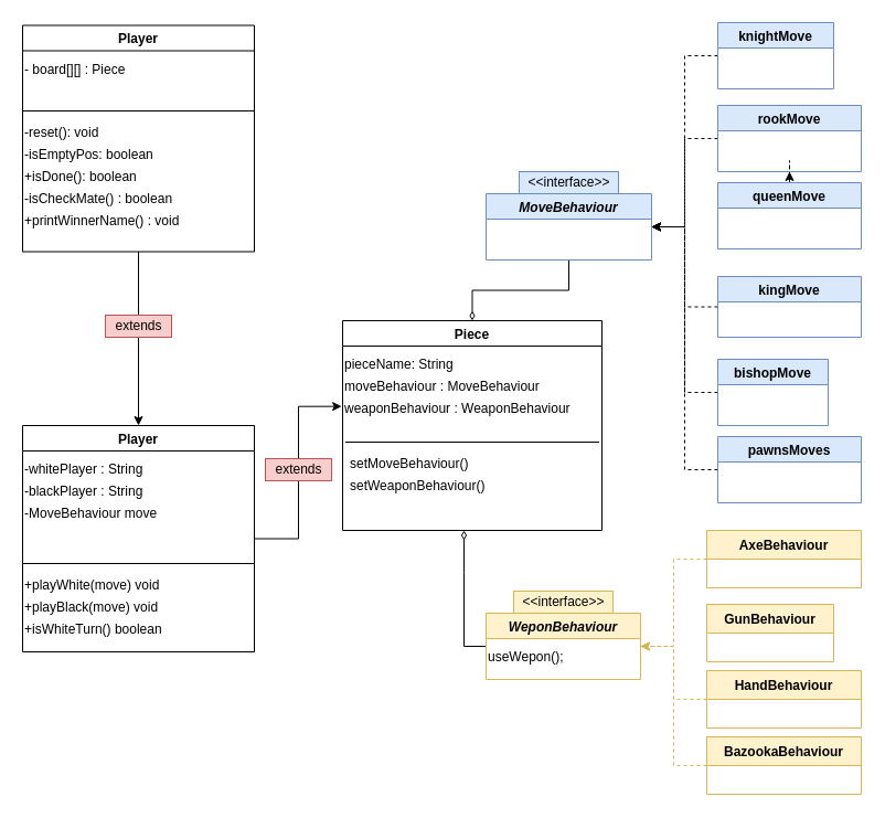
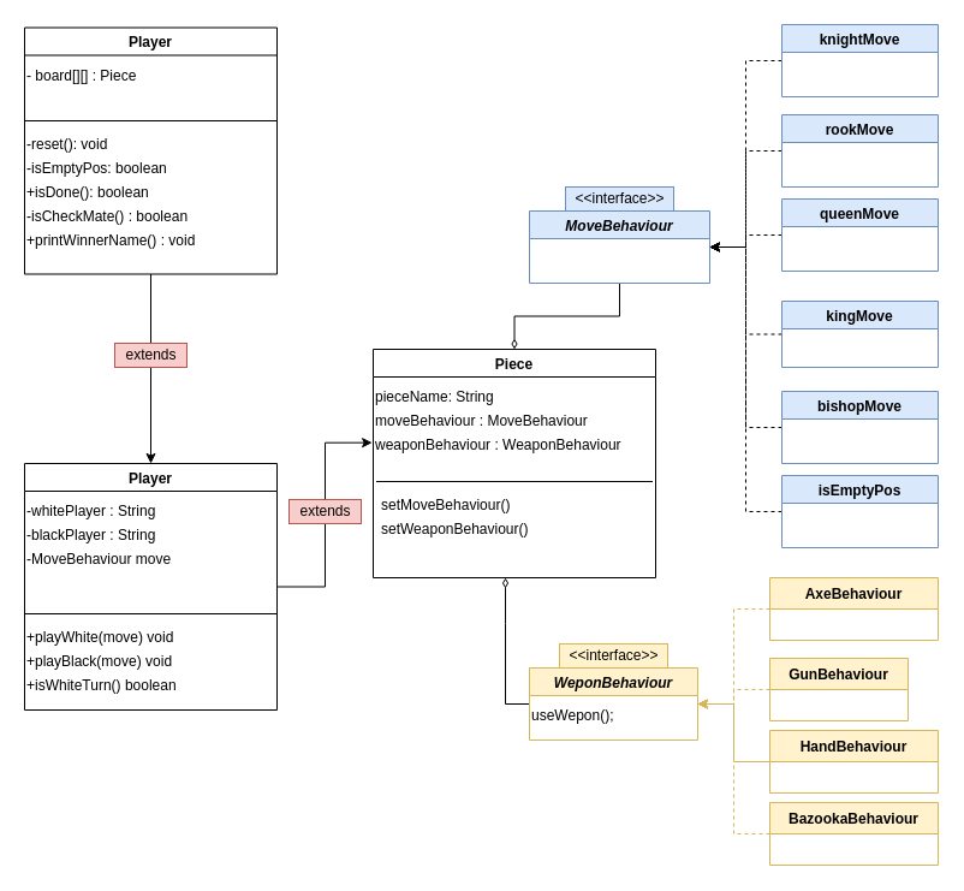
  <mxCell id="0" />
  <mxCell id="1" parent="0" />
  <mxCell id="2" style="edgeStyle=orthogonalEdgeStyle;rounded=0;orthogonalLoop=1;jettySize=auto;html=1;entryX=-0.004;entryY=0.383;entryDx=0;entryDy=0;entryPerimeter=0;fontColor=#000000;endArrow=classic;endFill=1;horizontal=1;" edge="1" parent="1" source="3" target="30"><mxGeometry relative="1" as="geometry" /></mxCell>
  <mxCell id="3" value="Player" style="swimlane;fontStyle=1;startSize=23;" vertex="1" parent="1"><mxGeometry x="20" y="385" width="210" height="205" as="geometry" /></mxCell>
  <mxCell id="4" value="-whitePlayer : String" style="text;html=1;align=left;verticalAlign=middle;resizable=0;points=[];autosize=1;strokeColor=none;fillColor=none;" vertex="1" parent="3"><mxGeometry y="30" width="120" height="20" as="geometry" /></mxCell>
  <mxCell id="5" value="-blackPlayer : String" style="text;html=1;align=left;verticalAlign=middle;resizable=0;points=[];autosize=1;strokeColor=none;fillColor=none;" vertex="1" parent="3"><mxGeometry y="50" width="120" height="20" as="geometry" /></mxCell>
  <mxCell id="6" value="-MoveBehaviour move" style="text;html=1;align=left;verticalAlign=middle;resizable=0;points=[];autosize=1;strokeColor=none;fillColor=none;" vertex="1" parent="3"><mxGeometry y="70" width="140" height="20" as="geometry" /></mxCell>
  <mxCell id="7" value="" style="endArrow=none;html=1;rounded=0;" edge="1" parent="3"><mxGeometry width="50" height="50" relative="1" as="geometry"><mxPoint y="125" as="sourcePoint" /><mxPoint x="210" y="125" as="targetPoint" /></mxGeometry></mxCell>
  <mxCell id="8" value="+playWhite(move) void" style="text;html=1;align=left;verticalAlign=middle;resizable=0;points=[];autosize=1;strokeColor=none;fillColor=none;" vertex="1" parent="3"><mxGeometry y="135" width="140" height="20" as="geometry" /></mxCell>
  <mxCell id="9" value="+playBlack(move) void" style="text;html=1;align=left;verticalAlign=middle;resizable=0;points=[];autosize=1;strokeColor=none;fillColor=none;" vertex="1" parent="3"><mxGeometry y="155" width="140" height="20" as="geometry" /></mxCell>
  <mxCell id="10" value="+isWhiteTurn() boolean" style="text;html=1;align=left;verticalAlign=middle;resizable=0;points=[];autosize=1;strokeColor=none;fillColor=none;" vertex="1" parent="3"><mxGeometry y="175" width="140" height="20" as="geometry" /></mxCell>
  <mxCell id="11" style="edgeStyle=orthogonalEdgeStyle;rounded=0;orthogonalLoop=1;jettySize=auto;html=1;entryX=0.5;entryY=0;entryDx=0;entryDy=0;fontColor=#000000;endArrow=diamondThin;endFill=0;" edge="1" parent="1" source="12" target="27"><mxGeometry relative="1" as="geometry" /></mxCell>
  <mxCell id="12" value="MoveBehaviour" style="swimlane;fontStyle=3;fillColor=#dae8fc;strokeColor=#6c8ebf;" vertex="1" parent="1"><mxGeometry x="440" y="175" width="150" height="60" as="geometry" /></mxCell>
  <mxCell id="13" style="edgeStyle=orthogonalEdgeStyle;rounded=0;orthogonalLoop=1;jettySize=auto;html=1;fontColor=#000000;endArrow=diamondThin;endFill=0;" edge="1" parent="1" source="14"><mxGeometry relative="1" as="geometry"><mxPoint x="420" y="480" as="targetPoint" /></mxGeometry></mxCell>
  <mxCell id="14" value="WeponBehaviour" style="swimlane;fontStyle=3;fillColor=#fff2cc;strokeColor=#d6b656;" vertex="1" parent="1"><mxGeometry x="440" y="555" width="140" height="60" as="geometry" /></mxCell>
  <mxCell id="15" value="useWepon();" style="text;html=1;align=left;verticalAlign=middle;resizable=0;points=[];autosize=1;" vertex="1" parent="14"><mxGeometry y="30" width="80" height="20" as="geometry" /></mxCell>
  <mxCell id="16" value="&amp;lt;&amp;lt;interface&amp;gt;&amp;gt;" style="text;html=1;align=center;verticalAlign=middle;resizable=0;points=[];autosize=1;strokeColor=#d6b656;fillColor=#fff2cc;" vertex="1" parent="1"><mxGeometry x="465" y="535" width="90" height="20" as="geometry" /></mxCell>
  <mxCell id="17" style="edgeStyle=orthogonalEdgeStyle;rounded=0;orthogonalLoop=1;jettySize=auto;html=1;entryX=1;entryY=0.5;entryDx=0;entryDy=0;dashed=1;" edge="1" parent="1" source="18" target="12"><mxGeometry relative="1" as="geometry" /></mxCell>
  <mxCell id="18" value="kingMove" style="swimlane;fontStyle=1;startSize=23;fillColor=#dae8fc;strokeColor=#6c8ebf;" vertex="1" parent="1"><mxGeometry x="650" y="250" width="130" height="55" as="geometry" /></mxCell>
- <mxCell id="19" style="edgeStyle=orthogonalEdgeStyle;rounded=0;orthogonalLoop=1;jettySize=auto;html=1;dashed=1;" edge="1" parent="1" source="20" target="22"><mxGeometry relative="1" as="geometry" /></mxCell>
+ <mxCell id="19" style="edgeStyle=orthogonalEdgeStyle;rounded=0;orthogonalLoop=1;jettySize=auto;html=1;entryX=1;entryY=0.5;entryDx=0;entryDy=0;dashed=1;" edge="1" parent="1" source="20" target="12"><mxGeometry relative="1" as="geometry" /></mxCell>
  <mxCell id="20" value="queenMove" style="swimlane;fontStyle=1;fillColor=#dae8fc;strokeColor=#6c8ebf;" vertex="1" parent="1"><mxGeometry x="650" y="165" width="130" height="60" as="geometry" /></mxCell>
  <mxCell id="21" style="edgeStyle=orthogonalEdgeStyle;rounded=0;orthogonalLoop=1;jettySize=auto;html=1;entryX=1;entryY=0.5;entryDx=0;entryDy=0;dashed=1;" edge="1" parent="1" source="22" target="12"><mxGeometry relative="1" as="geometry" /></mxCell>
  <mxCell id="22" value="rookMove" style="swimlane;fontStyle=1;fillColor=#dae8fc;strokeColor=#6c8ebf;" vertex="1" parent="1"><mxGeometry x="650" y="95" width="130" height="60" as="geometry" /></mxCell>
  <mxCell id="23" style="edgeStyle=orthogonalEdgeStyle;rounded=0;orthogonalLoop=1;jettySize=auto;html=1;entryX=1;entryY=0.5;entryDx=0;entryDy=0;dashed=1;" edge="1" parent="1" source="24" target="12"><mxGeometry relative="1" as="geometry" /></mxCell>
- <mxCell id="24" value="knightMove" style="swimlane;fontStyle=1;fillColor=#dae8fc;strokeColor=#6c8ebf;" vertex="1" parent="1"><mxGeometry x="650" y="20" width="105" height="60" as="geometry" /></mxCell>
+ <mxCell id="24" value="knightMove" style="swimlane;fontStyle=1;fillColor=#dae8fc;strokeColor=#6c8ebf;" vertex="1" parent="1"><mxGeometry x="650" y="20" width="130" height="60" as="geometry" /></mxCell>
  <mxCell id="25" style="edgeStyle=orthogonalEdgeStyle;rounded=0;orthogonalLoop=1;jettySize=auto;html=1;entryX=1;entryY=0.5;entryDx=0;entryDy=0;dashed=1;" edge="1" parent="1" source="26" target="12"><mxGeometry relative="1" as="geometry" /></mxCell>
- <mxCell id="26" value="bishopMove" style="swimlane;fontStyle=1;fillColor=#dae8fc;strokeColor=#6c8ebf;" vertex="1" parent="1"><mxGeometry x="650" y="325" width="100" height="60" as="geometry" /></mxCell>
+ <mxCell id="26" value="bishopMove" style="swimlane;fontStyle=1;fillColor=#dae8fc;strokeColor=#6c8ebf;" vertex="1" parent="1"><mxGeometry x="650" y="325" width="130" height="60" as="geometry" /></mxCell>
  <mxCell id="27" value="Piece" style="swimlane;fontStyle=1" vertex="1" parent="1"><mxGeometry x="310" y="290" width="235" height="190" as="geometry" /></mxCell>
  <mxCell id="28" value="pieceName: String" style="text;html=1;align=left;verticalAlign=middle;resizable=0;points=[];autosize=1;strokeColor=none;fillColor=none;" vertex="1" parent="27"><mxGeometry y="30" width="110" height="20" as="geometry" /></mxCell>
  <mxCell id="29" value="moveBehaviour : MoveBehaviour&amp;nbsp;" style="text;html=1;align=left;verticalAlign=middle;resizable=0;points=[];autosize=1;strokeColor=none;fillColor=none;" vertex="1" parent="27"><mxGeometry y="50" width="200" height="20" as="geometry" /></mxCell>
  <mxCell id="30" value="weaponBehaviour : WeaponBehaviour&amp;nbsp;" style="text;html=1;align=left;verticalAlign=middle;resizable=0;points=[];autosize=1;strokeColor=none;fillColor=none;fontColor=#000000;" vertex="1" parent="27"><mxGeometry y="70" width="220" height="20" as="geometry" /></mxCell>
  <mxCell id="31" value="" style="line;strokeWidth=1;fillColor=none;align=left;verticalAlign=middle;spacingTop=-1;spacingLeft=3;spacingRight=3;rotatable=0;labelPosition=right;points=[];portConstraint=eastwest;fontColor=#000000;" vertex="1" parent="27"><mxGeometry x="2.5" y="106" width="230" height="8" as="geometry" /></mxCell>
  <mxCell id="32" value="setMoveBehaviour()" style="text;html=1;align=left;verticalAlign=middle;resizable=0;points=[];autosize=1;strokeColor=none;fillColor=none;fontColor=#000000;" vertex="1" parent="27"><mxGeometry x="5" y="120" width="120" height="20" as="geometry" /></mxCell>
  <mxCell id="33" value="setWeaponBehaviour()" style="text;html=1;align=left;verticalAlign=middle;resizable=0;points=[];autosize=1;strokeColor=none;fillColor=none;fontColor=#000000;" vertex="1" parent="27"><mxGeometry x="5" y="140" width="140" height="20" as="geometry" /></mxCell>
  <mxCell id="34" style="edgeStyle=orthogonalEdgeStyle;rounded=0;orthogonalLoop=1;jettySize=auto;html=1;entryX=1;entryY=0.5;entryDx=0;entryDy=0;dashed=1;fontColor=#000000;" edge="1" parent="1" source="35" target="12"><mxGeometry relative="1" as="geometry" /></mxCell>
- <mxCell id="35" value="pawnsMoves" style="swimlane;fontStyle=1;fillColor=#dae8fc;strokeColor=#6c8ebf;" vertex="1" parent="1"><mxGeometry x="650" y="395" width="130" height="60" as="geometry" /></mxCell>
+ <mxCell id="35" value="isEmptyPos" style="swimlane;fontStyle=1;fillColor=#dae8fc;strokeColor=#6c8ebf;" vertex="1" parent="1"><mxGeometry x="650" y="395" width="130" height="60" as="geometry" /></mxCell>
  <mxCell id="36" value="&amp;lt;&amp;lt;interface&amp;gt;&amp;gt;" style="text;html=1;align=center;verticalAlign=middle;resizable=0;points=[];autosize=1;strokeColor=#6c8ebf;fillColor=#dae8fc;" vertex="1" parent="1"><mxGeometry x="470" y="155" width="90" height="20" as="geometry" /></mxCell>
- <mxCell id="37" style="edgeStyle=orthogonalEdgeStyle;rounded=0;orthogonalLoop=1;jettySize=auto;html=1;entryX=1;entryY=0.5;entryDx=0;entryDy=0;dashed=1;fontColor=#000000;fillColor=#fff2cc;strokeColor=#d6b656;" edge="1" parent="1" source="38" target="14"><mxGeometry relative="1" as="geometry" /></mxCell>
+ <mxCell id="37" style="edgeStyle=orthogonalEdgeStyle;rounded=0;orthogonalLoop=1;jettySize=auto;html=1;entryX=1;entryY=0.5;entryDx=0;entryDy=0;dashed=0;fontColor=#000000;fillColor=#fff2cc;strokeColor=#d6b656;" edge="1" parent="1" source="38" target="14"><mxGeometry relative="1" as="geometry" /></mxCell>
  <mxCell id="38" value="HandBehaviour" style="swimlane;fontStyle=1;childLayout=stackLayout;horizontal=1;startSize=26;fillColor=#fff2cc;horizontalStack=0;resizeParent=1;resizeParentMax=0;resizeLast=0;collapsible=1;marginBottom=0;align=center;strokeColor=#d6b656;" vertex="1" parent="1"><mxGeometry x="640" y="607" width="140" height="52" as="geometry" /></mxCell>
+ <mxCell id="39" style="edgeStyle=orthogonalEdgeStyle;rounded=0;orthogonalLoop=1;jettySize=auto;html=1;entryX=1;entryY=0.5;entryDx=0;entryDy=0;dashed=1;fontColor=#000000;fillColor=#fff2cc;strokeColor=#d6b656;" edge="1" parent="1" source="40" target="14"><mxGeometry relative="1" as="geometry" /></mxCell>
  <mxCell id="40" value="GunBehaviour" style="swimlane;fontStyle=1;childLayout=stackLayout;horizontal=1;startSize=26;fillColor=#fff2cc;horizontalStack=0;resizeParent=1;resizeParentMax=0;resizeLast=0;collapsible=1;marginBottom=0;align=center;strokeColor=#d6b656;" vertex="1" parent="1"><mxGeometry x="640" y="547" width="115" height="52" as="geometry" /></mxCell>
  <mxCell id="41" style="edgeStyle=orthogonalEdgeStyle;rounded=0;orthogonalLoop=1;jettySize=auto;html=1;entryX=1;entryY=0.5;entryDx=0;entryDy=0;dashed=1;fontColor=#000000;fillColor=#fff2cc;strokeColor=#d6b656;" edge="1" parent="1" source="42" target="14"><mxGeometry relative="1" as="geometry" /></mxCell>
  <mxCell id="42" value="AxeBehaviour" style="swimlane;fontStyle=1;childLayout=stackLayout;horizontal=1;startSize=26;fillColor=#fff2cc;horizontalStack=0;resizeParent=1;resizeParentMax=0;resizeLast=0;collapsible=1;marginBottom=0;align=center;strokeColor=#d6b656;" vertex="1" parent="1"><mxGeometry x="640" y="480" width="140" height="52" as="geometry" /></mxCell>
  <mxCell id="43" style="edgeStyle=orthogonalEdgeStyle;rounded=0;orthogonalLoop=1;jettySize=auto;html=1;entryX=1;entryY=0.5;entryDx=0;entryDy=0;dashed=1;fontColor=#000000;fillColor=#fff2cc;strokeColor=#d6b656;" edge="1" parent="1" source="44" target="14"><mxGeometry relative="1" as="geometry" /></mxCell>
  <mxCell id="44" value="BazookaBehaviour" style="swimlane;fontStyle=1;childLayout=stackLayout;horizontal=1;startSize=26;fillColor=#fff2cc;horizontalStack=0;resizeParent=1;resizeParentMax=0;resizeLast=0;collapsible=1;marginBottom=0;align=center;strokeColor=#d6b656;" vertex="1" parent="1"><mxGeometry x="640" y="667" width="140" height="52" as="geometry" /></mxCell>
  <mxCell id="45" value="extends" style="text;html=1;align=center;verticalAlign=middle;resizable=0;points=[];autosize=1;strokeColor=#b85450;fillColor=#f8cecc;" vertex="1" parent="1"><mxGeometry x="240" y="415" width="60" height="20" as="geometry" /></mxCell>
  <mxCell id="46" style="edgeStyle=orthogonalEdgeStyle;rounded=0;orthogonalLoop=1;jettySize=auto;html=1;entryX=0.5;entryY=0;entryDx=0;entryDy=0;fontColor=#000000;endArrow=classic;endFill=1;" edge="1" parent="1" source="47" target="3"><mxGeometry relative="1" as="geometry" /></mxCell>
  <mxCell id="47" value="Player" style="swimlane;fontStyle=1;startSize=23;" vertex="1" parent="1"><mxGeometry x="20" y="22.5" width="210" height="205" as="geometry" /></mxCell>
  <mxCell id="48" value="- board[][] : Piece&amp;nbsp;" style="text;html=1;align=left;verticalAlign=middle;resizable=0;points=[];autosize=1;strokeColor=none;fillColor=none;" vertex="1" parent="47"><mxGeometry y="30" width="110" height="20" as="geometry" /></mxCell>
  <mxCell id="49" value="" style="endArrow=none;html=1;rounded=0;" edge="1" parent="47"><mxGeometry width="50" height="50" relative="1" as="geometry"><mxPoint y="77.5" as="sourcePoint" /><mxPoint x="210" y="77.5" as="targetPoint" /></mxGeometry></mxCell>
  <mxCell id="50" value="-reset(): void" style="text;html=1;align=left;verticalAlign=middle;resizable=0;points=[];autosize=1;strokeColor=none;fillColor=none;" vertex="1" parent="47"><mxGeometry y="87.5" width="80" height="20" as="geometry" /></mxCell>
  <mxCell id="51" value="-isEmptyPos: boolean" style="text;html=1;align=left;verticalAlign=middle;resizable=0;points=[];autosize=1;strokeColor=none;fillColor=none;" vertex="1" parent="47"><mxGeometry y="107.5" width="130" height="20" as="geometry" /></mxCell>
  <mxCell id="52" value="+isDone(): boolean" style="text;html=1;align=left;verticalAlign=middle;resizable=0;points=[];autosize=1;strokeColor=none;fillColor=none;" vertex="1" parent="47"><mxGeometry y="127.5" width="120" height="20" as="geometry" /></mxCell>
  <mxCell id="53" value="-isCheckMate() : boolean" style="text;html=1;align=left;verticalAlign=middle;resizable=0;points=[];autosize=1;strokeColor=none;fillColor=none;fontColor=#000000;" vertex="1" parent="47"><mxGeometry y="147.5" width="150" height="20" as="geometry" /></mxCell>
  <mxCell id="54" value="+printWinnerName() : void" style="text;html=1;align=left;verticalAlign=middle;resizable=0;points=[];autosize=1;strokeColor=none;fillColor=none;fontColor=#000000;" vertex="1" parent="47"><mxGeometry y="167.5" width="160" height="20" as="geometry" /></mxCell>
  <mxCell id="55" value="extends" style="text;html=1;align=center;verticalAlign=middle;resizable=0;points=[];autosize=1;strokeColor=#b85450;fillColor=#f8cecc;" vertex="1" parent="1"><mxGeometry x="95" y="285" width="60" height="20" as="geometry" /></mxCell>
